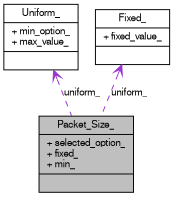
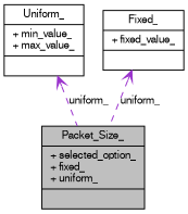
  digraph {
    node [color=black fillcolor=white fontname=FreeSans fontsize=10 shape=record style=filled]
    edge [arrowtail=open color=darkorchid3 dir=back fontname=FreeSans fontsize=10 labelfontname=FreeSans labelfontsize=10 style=dashed]
-   n1 [fillcolor=grey75 fontcolor=black height=0.2 label="{Packet_Size_\n|+ selected_option_\l+ fixed_\l+ min_\l|}" width=0.4]
-   n2 [height=0.2 label="{Uniform_\n|+ min_option_\l+ max_value_\l|}" width=0.4]
+   n1 [fillcolor=grey75 fontcolor=black height=0.2 label="{Packet_Size_\n|+ selected_option_\l+ fixed_\l+ uniform_\l|}" width=0.4]
+   n2 [height=0.2 label="{Uniform_\n|+ min_value_\l+ max_value_\l|}" width=0.4]
    n3 [height=0.2 label="{Fixed_\n|+ fixed_value_\l|}" width=0.4]
    n2 -> n1 [label=uniform_]
    n3 -> n1 [label=uniform_]
  }
